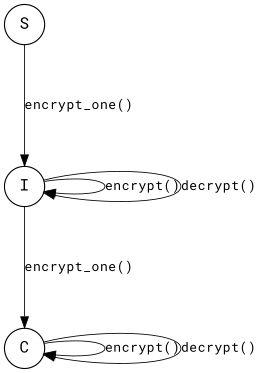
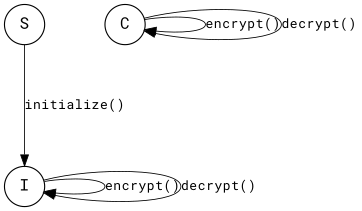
  digraph {
    fontname="Roboto Mono"
    nodesep=0.75
    rankdir=TB
    ranksep=1.5
    node [fontname="Roboto Mono" shape=circle]
    edge [fontname="Roboto Mono" fontsize=12 labelfloat=true penwidth=0.75]
    S
    I
    C
-   S -> I [label="encrypt_one()"]
+   S -> I [label="initialize()"]
    I -> I [label="encrypt()"]
    I -> I [label="decrypt()"]
-   I -> C [label="encrypt_one()"]
    C -> C [label="encrypt()"]
    C -> C [label="decrypt()"]
  }
